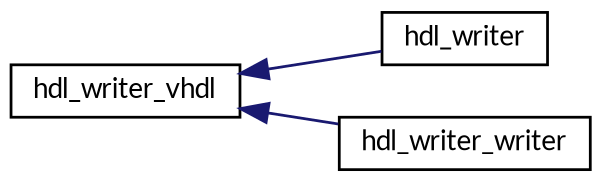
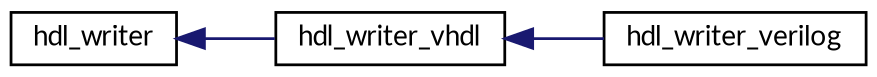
  digraph {
    fontname=Lato
    rankdir=LR
    node [color=black fillcolor=white fontname=Lato fontsize=10 shape=record style=filled]
    edge [color=midnightblue dir=back fontname=Lato fontsize=10 labelfontname=Helvetica labelfontsize=10 style=solid]
    n1 [height=0.2 label=hdl_writer width=0.4]
    n2 [height=0.2 label=hdl_writer_vhdl width=0.4]
-   n3 [height=0.2 label=hdl_writer_writer width=0.4]
-   n2 -> n1
+   n3 [height=0.2 label=hdl_writer_verilog width=0.4]
+   n1 -> n2
    n2 -> n3
  }
